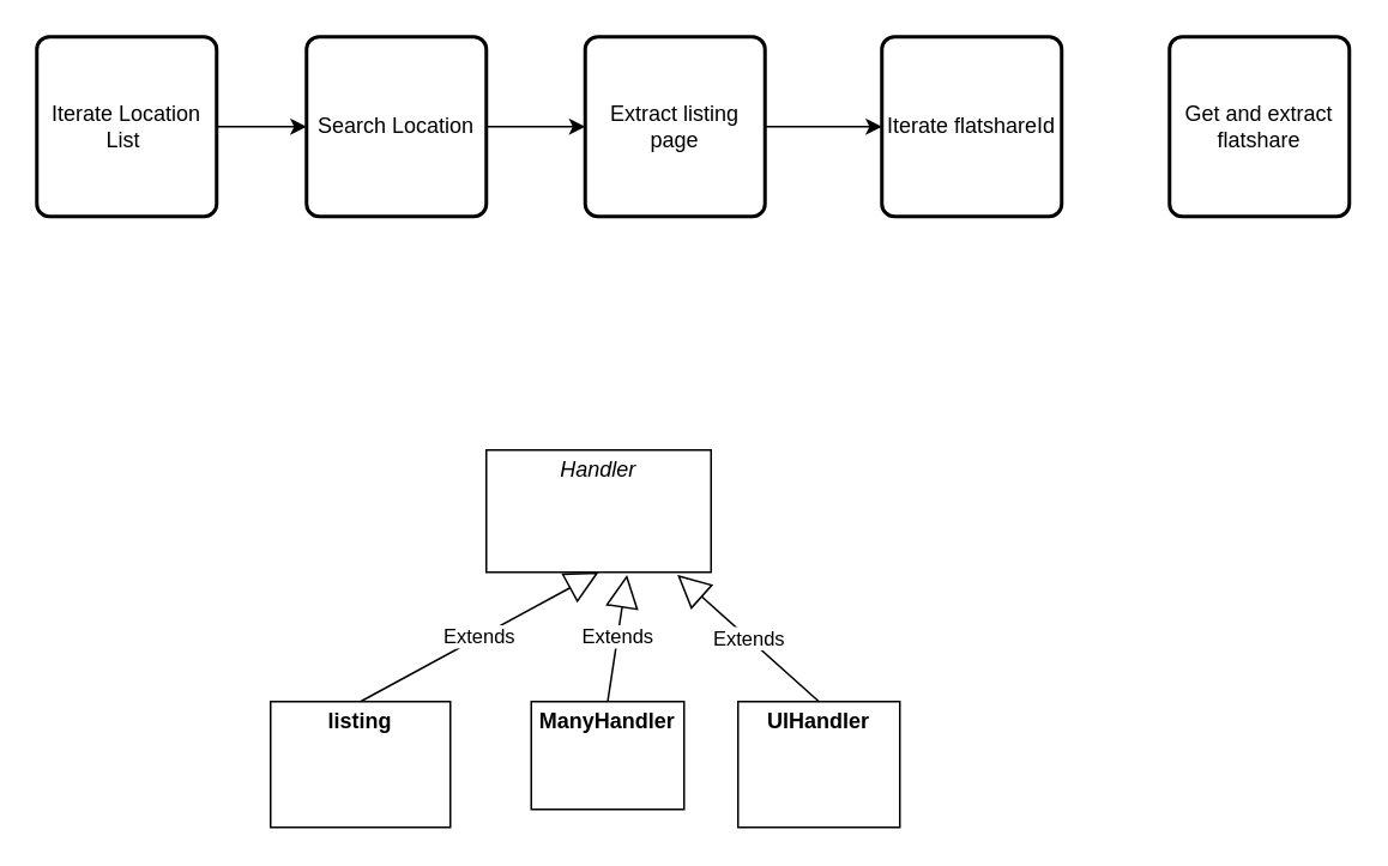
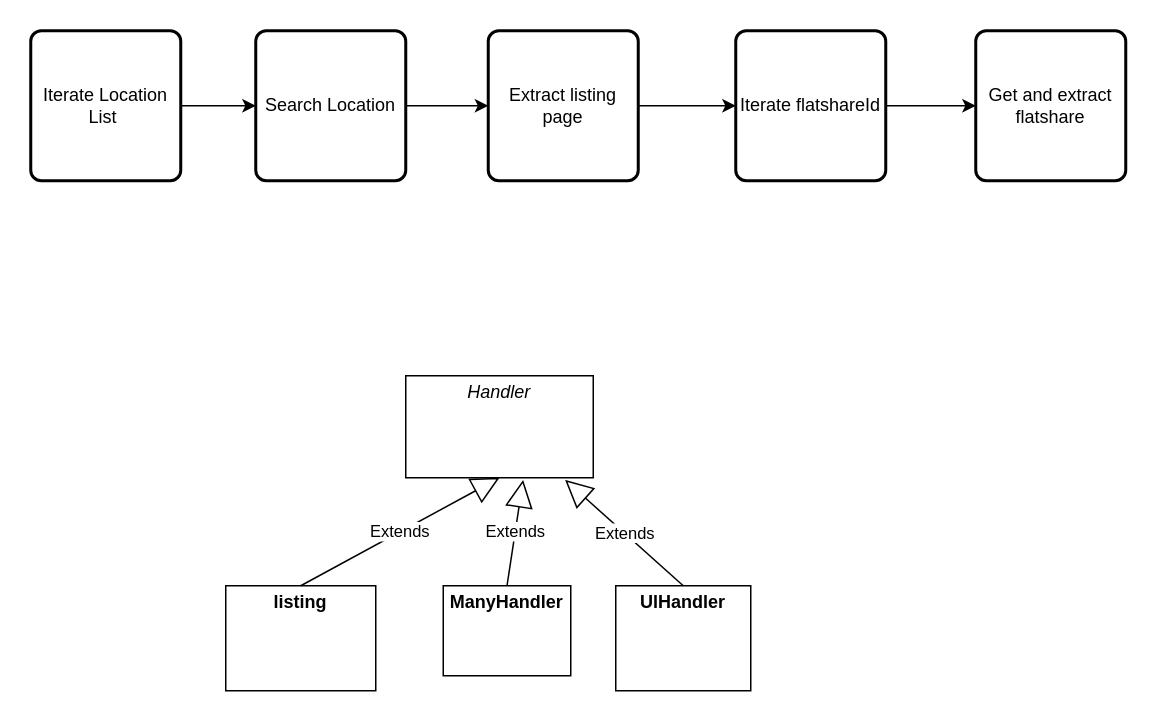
  <mxCell id="0" />
  <mxCell id="1" parent="0" />
  <mxCell id="2" style="edgeStyle=orthogonalEdgeStyle;rounded=0;orthogonalLoop=1;jettySize=auto;html=1;entryX=0;entryY=0.5;entryDx=0;entryDy=0;" edge="1" parent="1" source="3" target="7"><mxGeometry relative="1" as="geometry" /></mxCell>
  <mxCell id="3" value="Search Location" style="rounded=1;whiteSpace=wrap;html=1;absoluteArcSize=1;arcSize=14;strokeWidth=2;" vertex="1" parent="1"><mxGeometry x="170" y="20" width="100" height="100" as="geometry" /></mxCell>
  <mxCell id="4" style="edgeStyle=orthogonalEdgeStyle;rounded=0;orthogonalLoop=1;jettySize=auto;html=1;" edge="1" parent="1" source="5" target="3"><mxGeometry relative="1" as="geometry" /></mxCell>
  <mxCell id="5" value="Iterate Location List&amp;nbsp;" style="rounded=1;whiteSpace=wrap;html=1;absoluteArcSize=1;arcSize=14;strokeWidth=2;" vertex="1" parent="1"><mxGeometry x="20" y="20" width="100" height="100" as="geometry" /></mxCell>
  <mxCell id="6" style="edgeStyle=orthogonalEdgeStyle;rounded=0;orthogonalLoop=1;jettySize=auto;html=1;" edge="1" parent="1" source="7" target="9"><mxGeometry relative="1" as="geometry" /></mxCell>
  <mxCell id="7" value="Extract listing page" style="rounded=1;whiteSpace=wrap;html=1;absoluteArcSize=1;arcSize=14;strokeWidth=2;" vertex="1" parent="1"><mxGeometry x="325" y="20" width="100" height="100" as="geometry" /></mxCell>
+ <mxCell id="8" style="edgeStyle=orthogonalEdgeStyle;rounded=0;orthogonalLoop=1;jettySize=auto;html=1;entryX=0;entryY=0.5;entryDx=0;entryDy=0;" edge="1" parent="1" source="9" target="10"><mxGeometry relative="1" as="geometry" /></mxCell>
  <mxCell id="9" value="Iterate flatshareId" style="rounded=1;whiteSpace=wrap;html=1;absoluteArcSize=1;arcSize=14;strokeWidth=2;" vertex="1" parent="1"><mxGeometry x="490" y="20" width="100" height="100" as="geometry" /></mxCell>
  <mxCell id="10" value="Get and extract flatshare" style="rounded=1;whiteSpace=wrap;html=1;absoluteArcSize=1;arcSize=14;strokeWidth=2;" vertex="1" parent="1"><mxGeometry x="650" y="20" width="100" height="100" as="geometry" /></mxCell>
  <mxCell id="11" value="&lt;p style=&quot;margin:0px;margin-top:4px;text-align:center;&quot;&gt;&lt;i&gt;Handler&lt;/i&gt;&lt;/p&gt;" style="verticalAlign=top;align=left;overflow=fill;fontSize=12;fontFamily=Helvetica;html=1;" vertex="1" parent="1"><mxGeometry x="270" y="250" width="125" height="68" as="geometry" /></mxCell>
  <mxCell id="12" value="&lt;p style=&quot;margin:0px;margin-top:4px;text-align:center;&quot;&gt;&lt;b&gt;listing&lt;/b&gt;&lt;/p&gt;" style="verticalAlign=top;align=left;overflow=fill;fontSize=12;fontFamily=Helvetica;html=1;" vertex="1" parent="1"><mxGeometry x="150" y="390" width="100" height="70" as="geometry" /></mxCell>
  <mxCell id="13" value="Extends" style="endArrow=block;endSize=16;endFill=0;html=1;rounded=0;exitX=0.5;exitY=0;exitDx=0;exitDy=0;entryX=0.5;entryY=1;entryDx=0;entryDy=0;" edge="1" parent="1" source="12" target="11"><mxGeometry width="160" relative="1" as="geometry"><mxPoint x="290" y="260" as="sourcePoint" /><mxPoint x="450" y="260" as="targetPoint" /></mxGeometry></mxCell>
  <mxCell id="14" value="&lt;p style=&quot;margin:0px;margin-top:4px;text-align:center;&quot;&gt;&lt;b&gt;ManyHandler&lt;/b&gt;&lt;/p&gt;" style="verticalAlign=top;align=left;overflow=fill;fontSize=12;fontFamily=Helvetica;html=1;" vertex="1" parent="1"><mxGeometry x="295" y="390" width="85" height="60" as="geometry" /></mxCell>
  <mxCell id="15" value="&lt;p style=&quot;margin:0px;margin-top:4px;text-align:center;&quot;&gt;&lt;b&gt;UlHandler&lt;/b&gt;&lt;/p&gt;" style="verticalAlign=top;align=left;overflow=fill;fontSize=12;fontFamily=Helvetica;html=1;" vertex="1" parent="1"><mxGeometry x="410" y="390" width="90" height="70" as="geometry" /></mxCell>
  <mxCell id="16" value="Extends" style="endArrow=block;endSize=16;endFill=0;html=1;rounded=0;exitX=0.5;exitY=0;exitDx=0;exitDy=0;entryX=0.626;entryY=1.021;entryDx=0;entryDy=0;entryPerimeter=0;" edge="1" parent="1" source="14" target="11"><mxGeometry width="160" relative="1" as="geometry"><mxPoint x="350" y="360" as="sourcePoint" /><mxPoint x="510" y="360" as="targetPoint" /></mxGeometry></mxCell>
  <mxCell id="17" value="Extends" style="endArrow=block;endSize=16;endFill=0;html=1;rounded=0;exitX=0.5;exitY=0;exitDx=0;exitDy=0;entryX=0.85;entryY=1.021;entryDx=0;entryDy=0;entryPerimeter=0;" edge="1" parent="1" source="15" target="11"><mxGeometry width="160" relative="1" as="geometry"><mxPoint x="470" y="330" as="sourcePoint" /><mxPoint x="630" y="330" as="targetPoint" /></mxGeometry></mxCell>
